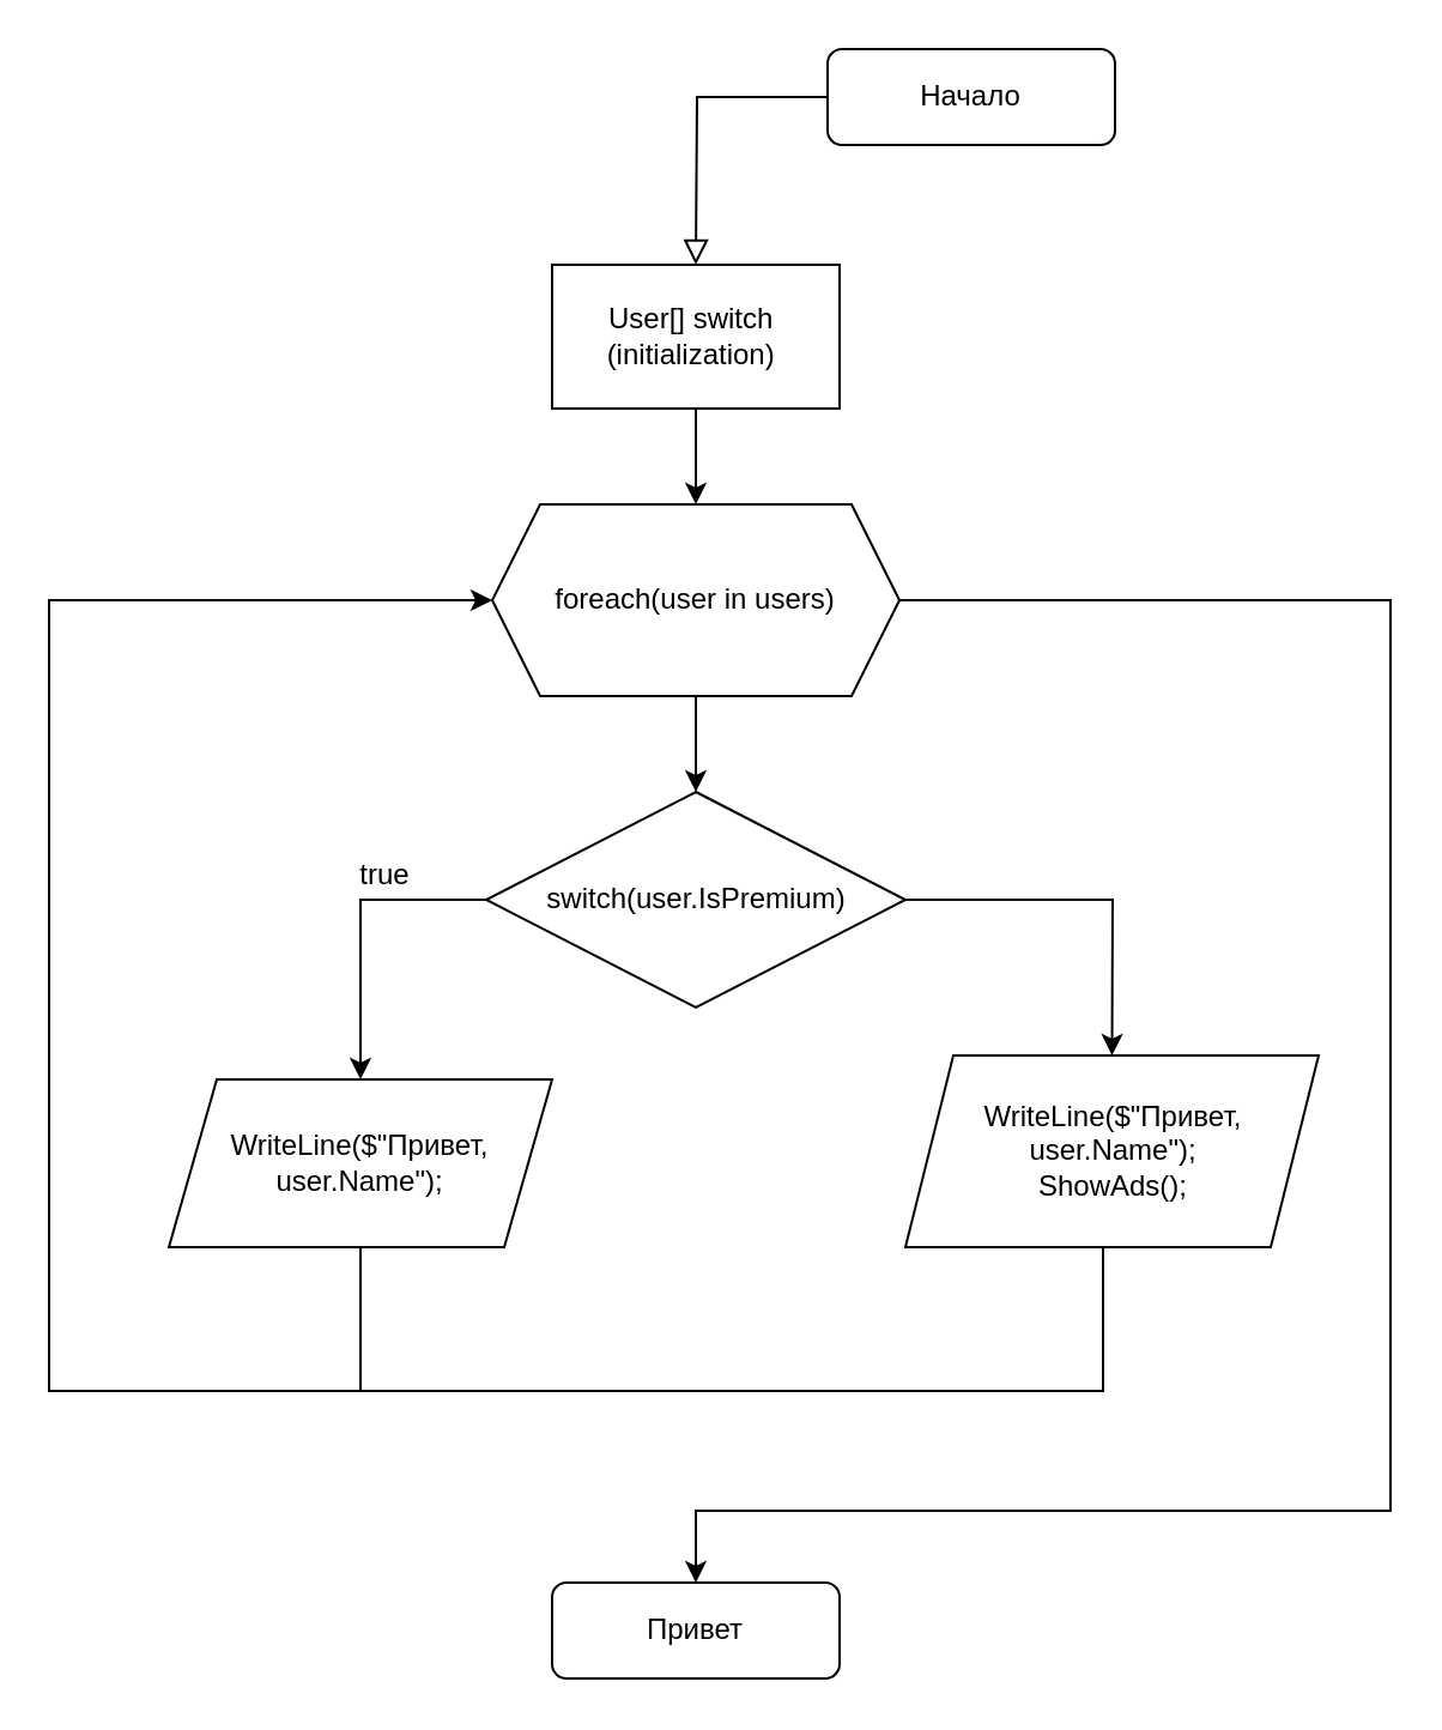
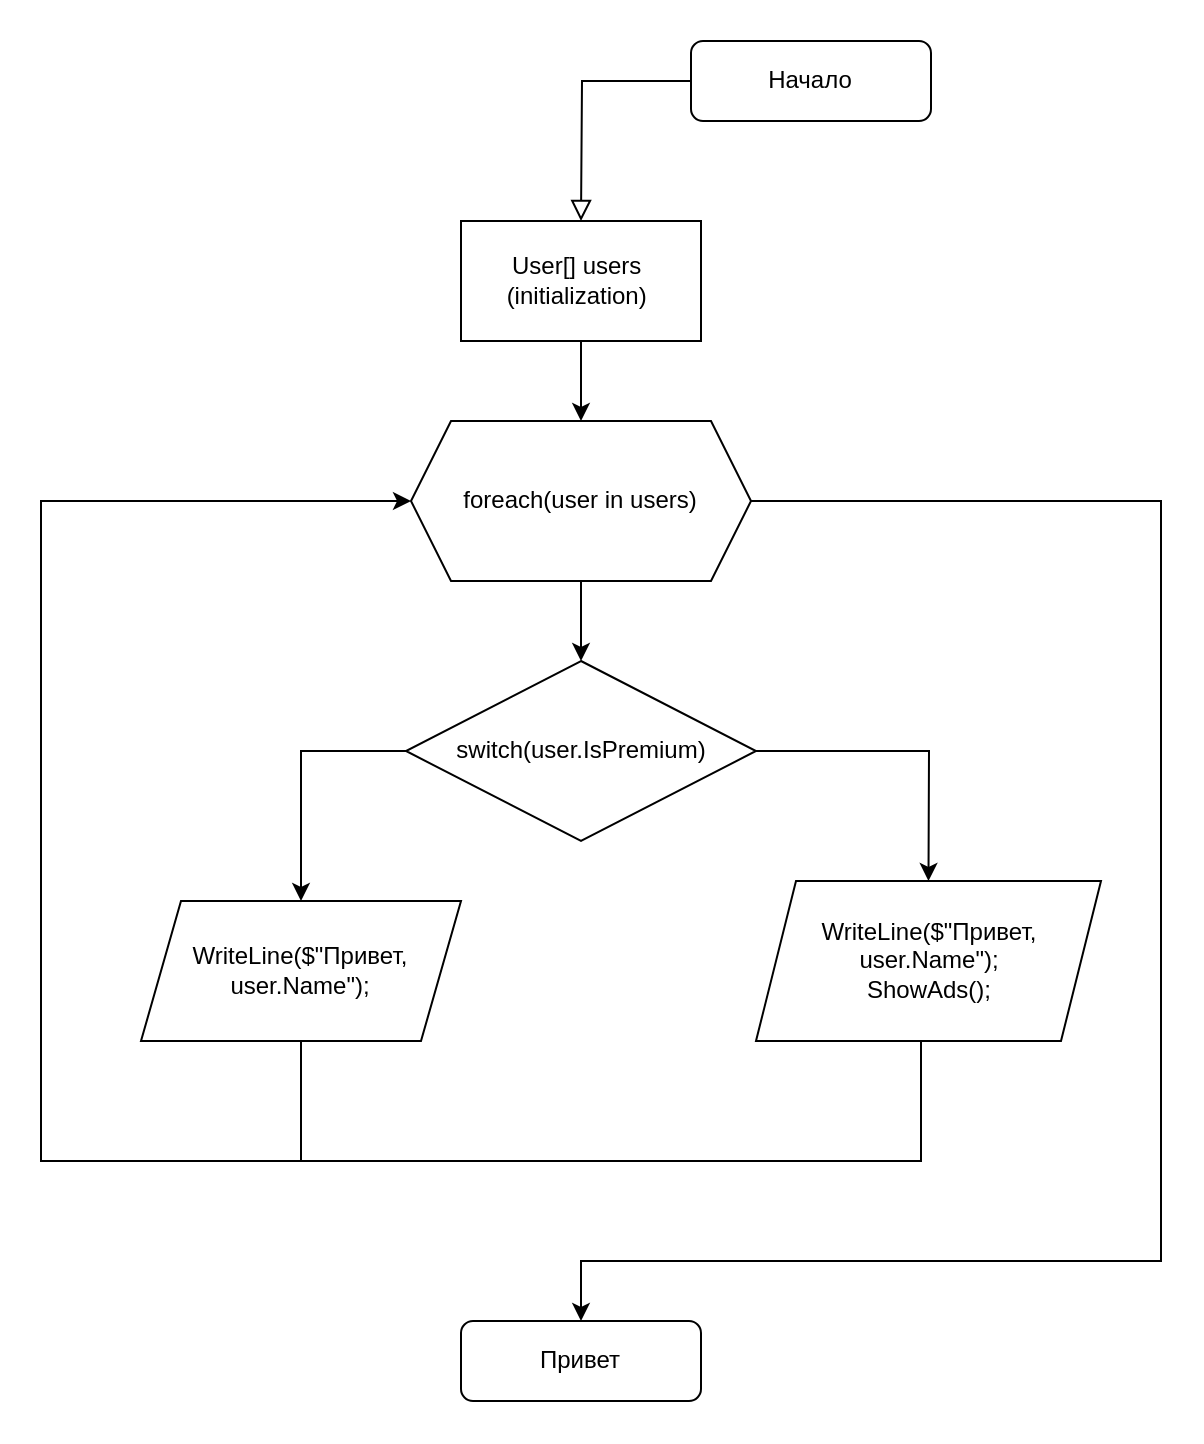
  <mxCell id="0" />
  <mxCell id="1" parent="0" />
  <mxCell id="2" value="" style="rounded=0;html=1;jettySize=auto;orthogonalLoop=1;fontSize=11;endArrow=block;endFill=0;endSize=8;strokeWidth=1;shadow=0;labelBackgroundColor=none;edgeStyle=orthogonalEdgeStyle;" parent="1" source="3" edge="1"><mxGeometry relative="1" as="geometry"><mxPoint x="290" y="110" as="targetPoint" /></mxGeometry></mxCell>
  <mxCell id="3" value="Начало" style="rounded=1;whiteSpace=wrap;html=1;fontSize=12;glass=0;strokeWidth=1;shadow=0;" parent="1" vertex="1"><mxGeometry x="345" y="20" width="120" height="40" as="geometry" /></mxCell>
  <mxCell id="4" style="edgeStyle=orthogonalEdgeStyle;rounded=0;orthogonalLoop=1;jettySize=auto;html=1;exitX=0.5;exitY=1;exitDx=0;exitDy=0;entryX=0.5;entryY=0;entryDx=0;entryDy=0;" edge="1" parent="1" source="5" target="7"><mxGeometry relative="1" as="geometry" /></mxCell>
- <mxCell id="5" value="User[] switch&amp;nbsp;&lt;br&gt;(initialization)&amp;nbsp;" style="rounded=0;whiteSpace=wrap;html=1;" vertex="1" parent="1"><mxGeometry x="230" y="110" width="120" height="60" as="geometry" /></mxCell>
+ <mxCell id="5" value="User[] users&amp;nbsp;&lt;br&gt;(initialization)&amp;nbsp;" style="rounded=0;whiteSpace=wrap;html=1;" vertex="1" parent="1"><mxGeometry x="230" y="110" width="120" height="60" as="geometry" /></mxCell>
  <mxCell id="6" style="edgeStyle=orthogonalEdgeStyle;rounded=0;orthogonalLoop=1;jettySize=auto;html=1;exitX=0.5;exitY=1;exitDx=0;exitDy=0;entryX=0.5;entryY=0;entryDx=0;entryDy=0;" edge="1" parent="1" source="7" target="9"><mxGeometry relative="1" as="geometry" /></mxCell>
  <mxCell id="7" value="foreach(user in users)" style="shape=hexagon;perimeter=hexagonPerimeter2;whiteSpace=wrap;html=1;fixedSize=1;" vertex="1" parent="1"><mxGeometry x="205" y="210" width="170" height="80" as="geometry" /></mxCell>
  <mxCell id="8" style="edgeStyle=orthogonalEdgeStyle;rounded=0;orthogonalLoop=1;jettySize=auto;html=1;exitX=0;exitY=0.5;exitDx=0;exitDy=0;" edge="1" parent="1" source="9" target="12"><mxGeometry relative="1" as="geometry" /></mxCell>
  <mxCell id="9" value="switch(user.IsPremium)" style="rhombus;whiteSpace=wrap;html=1;" vertex="1" parent="1"><mxGeometry x="202.5" y="330" width="175" height="90" as="geometry" /></mxCell>
  <mxCell id="10" value="WriteLine($&quot;Привет, user.Name&quot;);&lt;br&gt;ShowAds();" style="shape=parallelogram;perimeter=parallelogramPerimeter;whiteSpace=wrap;html=1;fixedSize=1;" vertex="1" parent="1"><mxGeometry x="377.5" y="440" width="172.5" height="80" as="geometry" /></mxCell>
  <mxCell id="11" style="edgeStyle=orthogonalEdgeStyle;rounded=0;orthogonalLoop=1;jettySize=auto;html=1;exitX=0.5;exitY=1;exitDx=0;exitDy=0;entryX=0;entryY=0.5;entryDx=0;entryDy=0;" edge="1" parent="1" source="12" target="7"><mxGeometry relative="1" as="geometry"><Array as="points"><mxPoint x="150" y="580" /><mxPoint x="20" y="580" /><mxPoint x="20" y="250" /></Array></mxGeometry></mxCell>
  <mxCell id="12" value="WriteLine($&quot;Привет, user.Name&quot;);" style="shape=parallelogram;perimeter=parallelogramPerimeter;whiteSpace=wrap;html=1;fixedSize=1;" vertex="1" parent="1"><mxGeometry x="70" y="450" width="160" height="70" as="geometry" /></mxCell>
  <mxCell id="13" value="" style="endArrow=classic;html=1;rounded=0;exitX=1;exitY=0.5;exitDx=0;exitDy=0;entryX=0.5;entryY=0;entryDx=0;entryDy=0;" edge="1" parent="1" source="9" target="10"><mxGeometry width="50" height="50" relative="1" as="geometry"><mxPoint x="440" y="340" as="sourcePoint" /><mxPoint x="490" y="290" as="targetPoint" /><Array as="points"><mxPoint x="464" y="375" /></Array></mxGeometry></mxCell>
- <mxCell id="14" value="true" style="text;html=1;resizable=0;autosize=1;align=center;verticalAlign=middle;points=[];fillColor=none;strokeColor=none;rounded=0;" vertex="1" parent="1"><mxGeometry x="140" y="350" width="40" height="30" as="geometry" /></mxCell>
  <mxCell id="15" value="" style="endArrow=none;html=1;rounded=0;" edge="1" parent="1"><mxGeometry width="50" height="50" relative="1" as="geometry"><mxPoint x="150" y="580" as="sourcePoint" /><mxPoint x="460" y="520" as="targetPoint" /><Array as="points"><mxPoint x="460" y="580" /></Array></mxGeometry></mxCell>
  <mxCell id="16" value="" style="endArrow=classic;html=1;rounded=0;" edge="1" parent="1"><mxGeometry width="50" height="50" relative="1" as="geometry"><mxPoint x="375" y="250" as="sourcePoint" /><mxPoint x="290" y="660" as="targetPoint" /><Array as="points"><mxPoint x="580" y="250" /><mxPoint x="580" y="630" /><mxPoint x="290" y="630" /></Array></mxGeometry></mxCell>
  <mxCell id="17" value="Привет" style="rounded=1;whiteSpace=wrap;html=1;fontSize=12;glass=0;strokeWidth=1;shadow=0;" vertex="1" parent="1"><mxGeometry x="230" y="660" width="120" height="40" as="geometry" /></mxCell>
